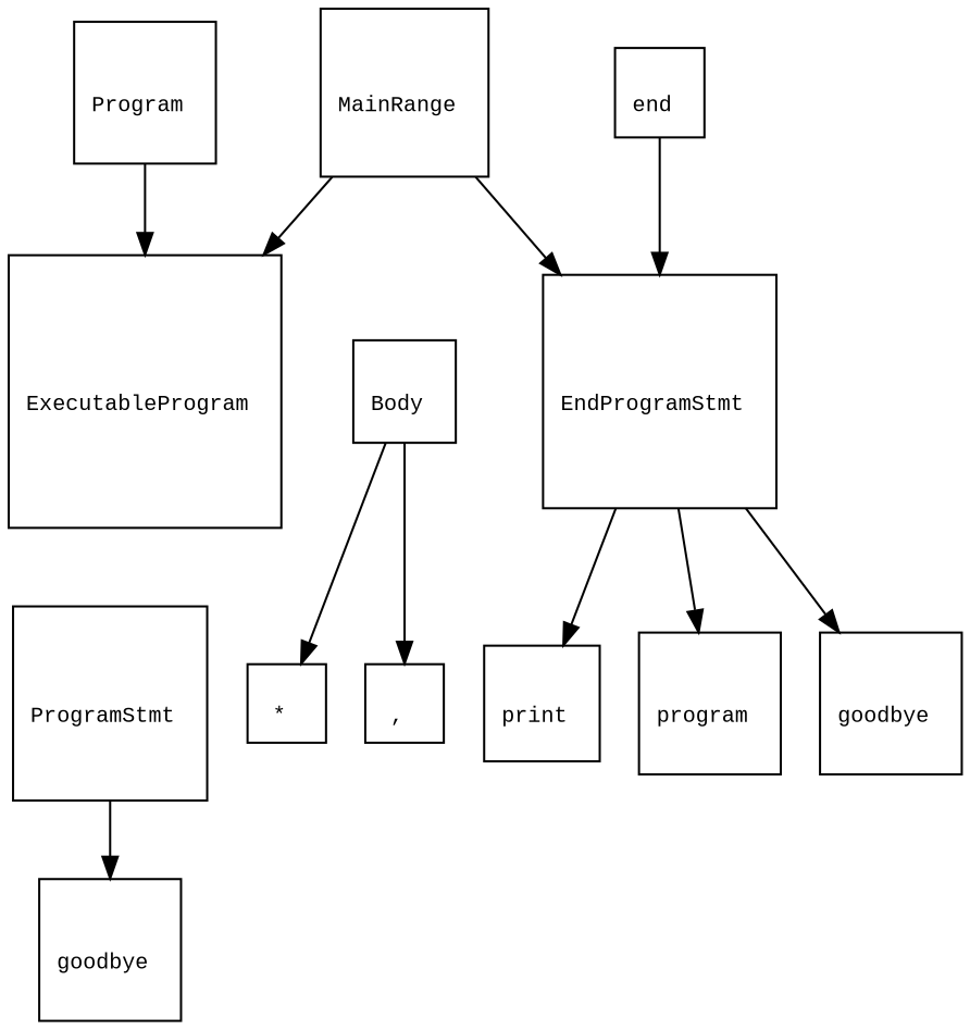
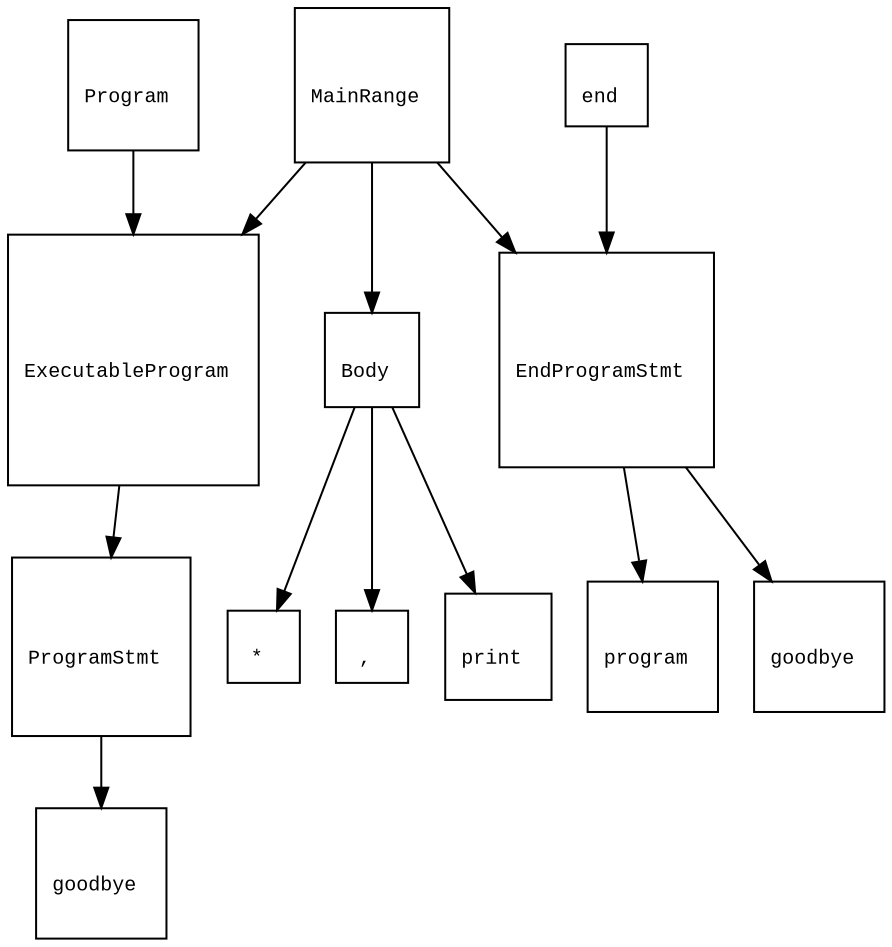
  digraph {
    fontname="Liberation Mono"
    node [fontname="Liberation Mono" fontsize=10 shape=square]
    edge [fontname="Liberation Mono"]
    n1 [label="\lProgram \n"]
    n2 [label="\lExecutableProgram \n"]
    n3 [label="\lProgramStmt \n"]
    n4 [label="\lgoodbye \n"]
    n5 [label="\lMainRange \n"]
    n6 [label="\lBody \n"]
    n7 [label="\lEndProgramStmt \n"]
    n8 [label="\lprint \n"]
    n9 [label="\l* \n"]
    n10 [label="\l, \n"]
    n11 [label="\lprogram \n"]
    n12 [label="\lgoodbye \n"]
    n13 [label="\lend \n"]
    n1 -> n2
+   n2 -> n3
    n3 -> n4
    n5 -> n2
+   n5 -> n6
    n5 -> n7
-   n7 -> n8
+   n6 -> n8
    n6 -> n9
    n6 -> n10
    n7 -> n11
    n7 -> n12
    n13 -> n7
  }
